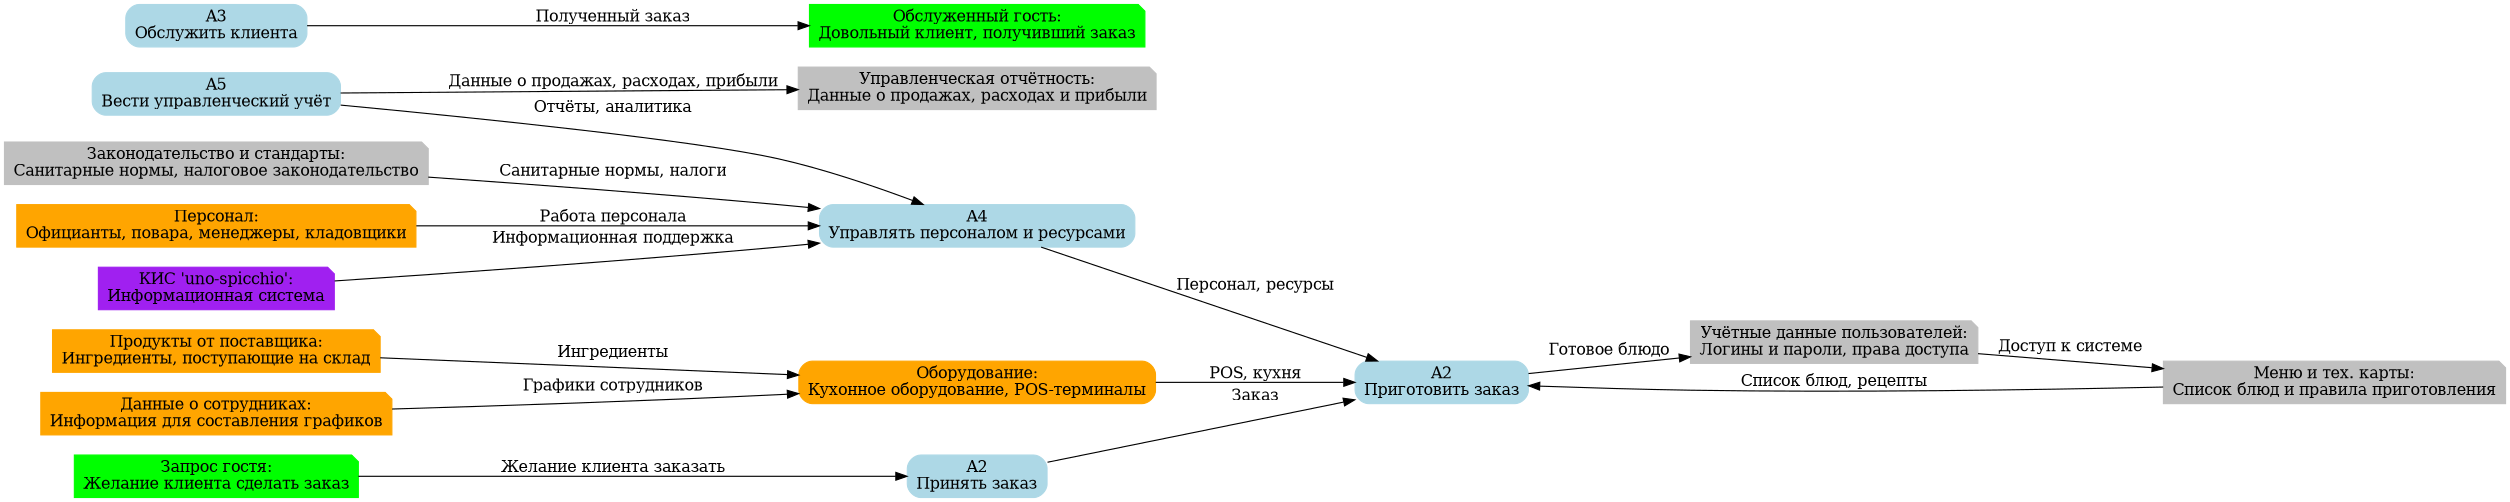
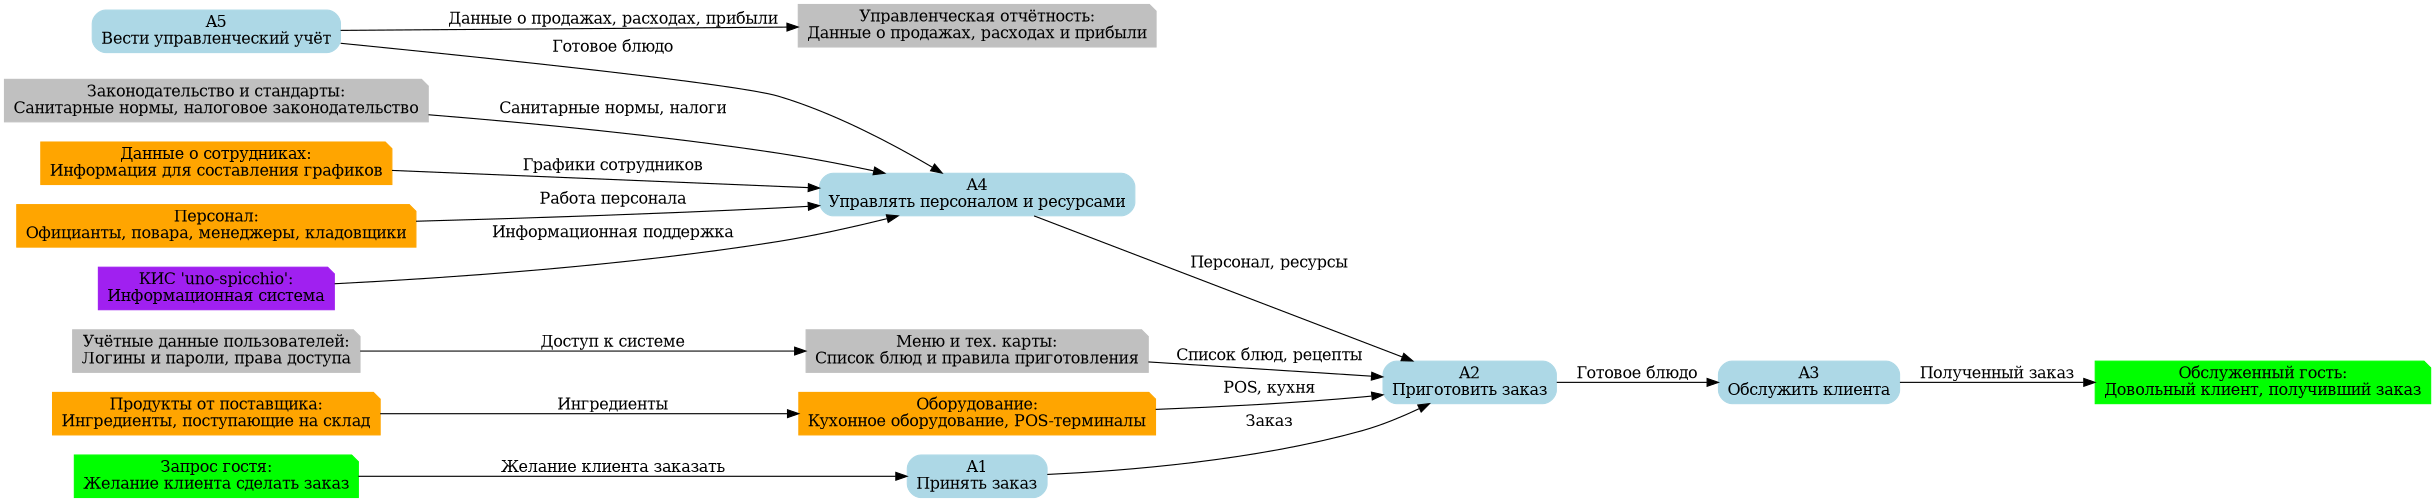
  digraph {
    rankdir=LR
    node [color=lightblue shape=note style="rounded,filled"]
-   n1 [label="A2\nПринять заказ" shape=box]
+   n1 [label="A1\nПринять заказ" shape=box]
    n2 [label="A2\nПриготовить заказ" shape=box]
    n3 [label="A3\nОбслужить клиента" shape=box]
    n4 [color=green label="Обслуженный гость:\nДовольный клиент, получивший заказ"]
    n5 [label="A4\nУправлять персоналом и ресурсами" shape=box]
    n6 [label="A5\nВести управленческий учёт" shape=box]
    n7 [color=gray label="Управленческая отчётность:\nДанные о продажах, расходах и прибыли"]
    n8 [color=gray label="Законодательство и стандарты:\nСанитарные нормы, налоговое законодательство"]
    n9 [color=gray label="Меню и тех. карты:\nСписок блюд и правила приготовления"]
    n10 [color=gray label="Учётные данные пользователей:\nЛогины и пароли, права доступа"]
    n11 [color=green label="Запрос гостя:\nЖелание клиента сделать заказ"]
    n12 [color=orange label="Продукты от поставщика:\nИнгредиенты, поступающие на склад"]
-   n13 [color=orange label="Оборудование:\nКухонное оборудование, POS-терминалы" shape=box]
+   n13 [color=orange label="Оборудование:\nКухонное оборудование, POS-терминалы"]
    n14 [color=orange label="Данные о сотрудниках:\nИнформация для составления графиков"]
    n15 [color=orange label="Персонал:\nОфицианты, повара, менеджеры, кладовщики"]
    n16 [color=purple label="КИС 'uno-spicchio':\nИнформационная система"]
    n1 -> n2 [label="Заказ"]
-   n2 -> n10 [label="Готовое блюдо"]
+   n2 -> n3 [label="Готовое блюдо"]
    n3 -> n4 [label="Полученный заказ"]
    n5 -> n2 [label="Персонал, ресурсы"]
-   n6 -> n5 [label="Отчёты, аналитика"]
+   n6 -> n5 [label="Готовое блюдо"]
    n6 -> n7 [label="Данные о продажах, расходах, прибыли"]
    n8 -> n5 [label="Санитарные нормы, налоги"]
    n9 -> n2 [label="Список блюд, рецепты"]
    n10 -> n9 [label="Доступ к системе"]
    n11 -> n1 [label="Желание клиента заказать"]
    n12 -> n13 [label="Ингредиенты"]
    n13 -> n2 [label="POS, кухня"]
-   n14 -> n13 [label="Графики сотрудников"]
+   n14 -> n5 [label="Графики сотрудников"]
    n15 -> n5 [label="Работа персонала"]
    n16 -> n5 [label="Информационная поддержка"]
  }
